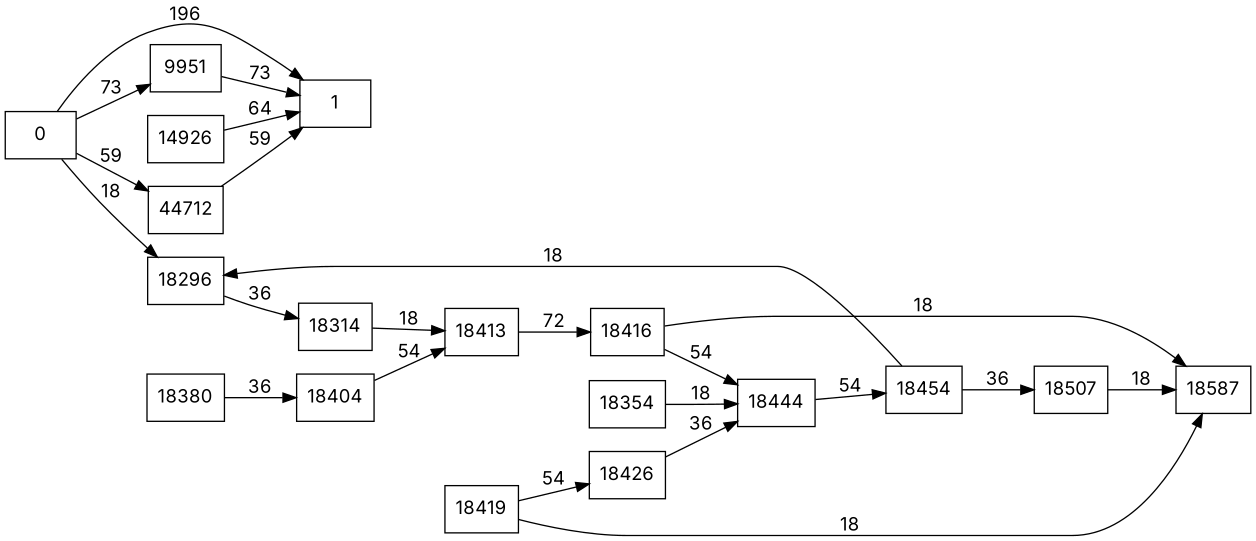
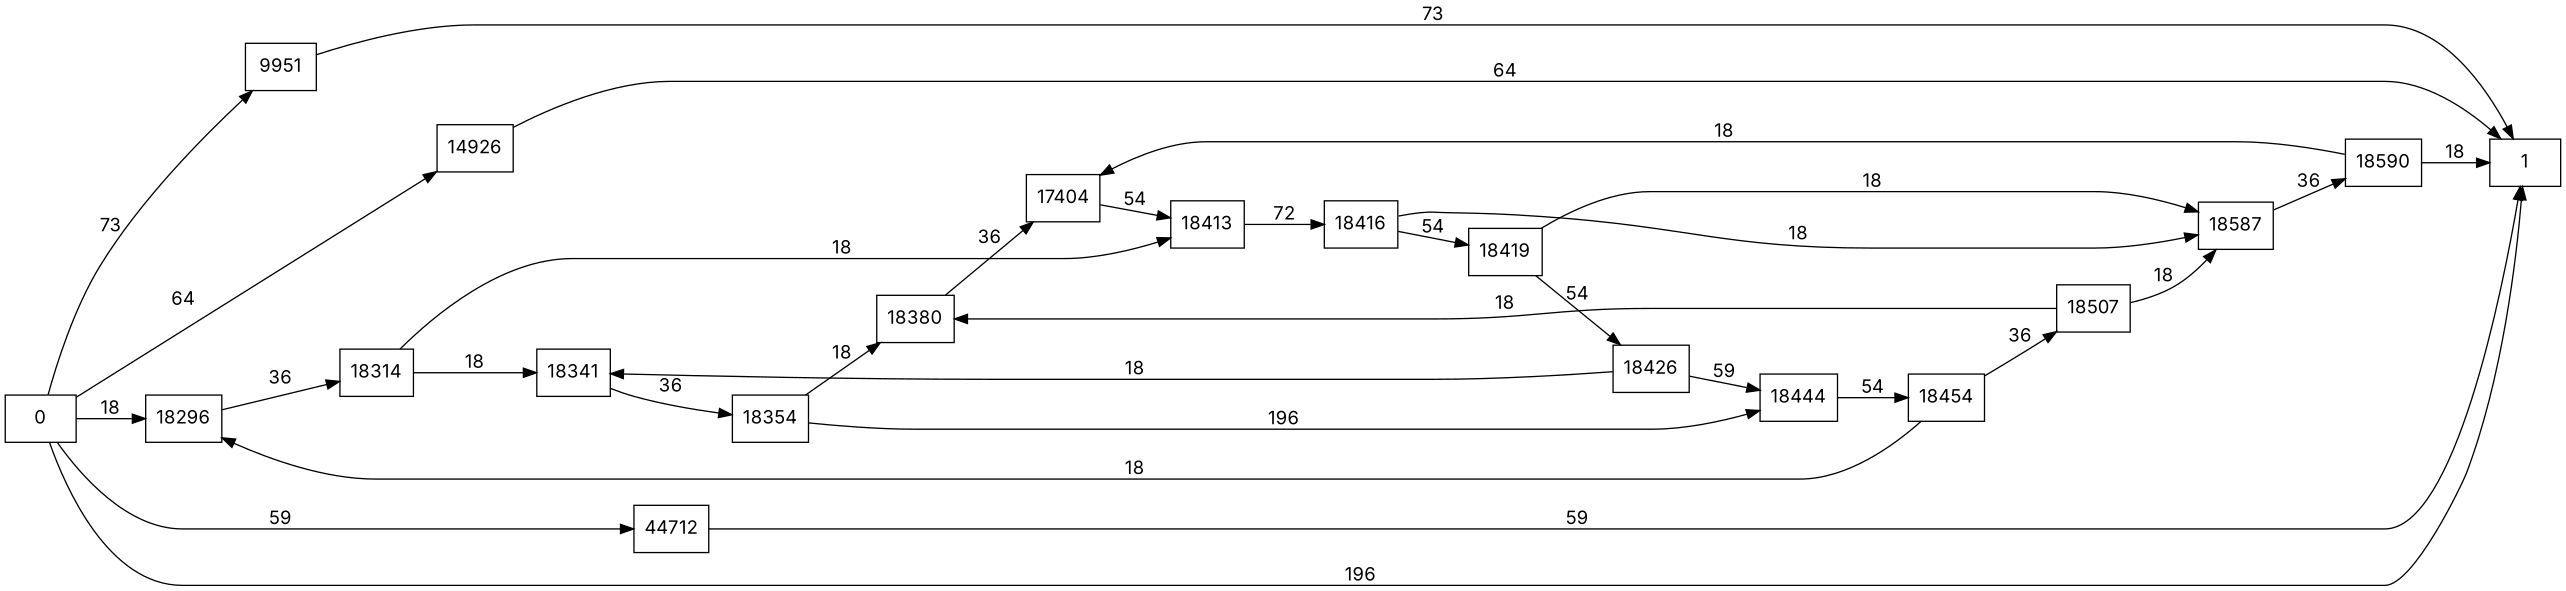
  digraph {
    fontname=Inter
    rankdir=LR
    node [fontname=Inter shape=rectangle]
    edge [fontname=Inter]
    9951
    1
    14926
    18296
    18314
+   18341
    18413
    n8 [label=18354]
    18416
    18380
    18444
    18419
    18587
-   18404
+   18404 [label=17404]
    18454
    18507
    18426
+   18590
    n19 [label=44712]
    0
    9951 -> 1 [label=73]
    14926 -> 1 [label=64]
    18296 -> 18314 [label=36]
+   18314 -> 18341 [label=18]
    18314 -> 18413 [label=18]
+   18341 -> n8 [label=36]
    18413 -> 18416 [label=72]
-   n8 -> 18444 [label=18]
-   18416 -> 18444 [label=54]
+   n8 -> 18380 [label=18]
+   n8 -> 18444 [label=196]
+   18416 -> 18419 [label=54]
    18416 -> 18587 [label=18]
    18380 -> 18404 [label=36]
    18444 -> 18454 [label=54]
    18419 -> 18587 [label=18]
    18419 -> 18426 [label=54]
+   18587 -> 18590 [label=36]
    18404 -> 18413 [label=54]
    18454 -> 18296 [label=18]
    18454 -> 18507 [label=36]
+   18507 -> 18380 [label=18]
    18507 -> 18587 [label=18]
-   18426 -> 18444 [label=36]
+   18426 -> 18341 [label=18]
+   18426 -> 18444 [label=59]
+   18590 -> 1 [label=18]
+   18590 -> 18404 [label=18]
    n19 -> 1 [label=59]
    0 -> 9951 [label=73]
    0 -> 1 [label=196]
+   0 -> 14926 [label=64]
    0 -> 18296 [label=18]
    0 -> n19 [label=59]
  }
